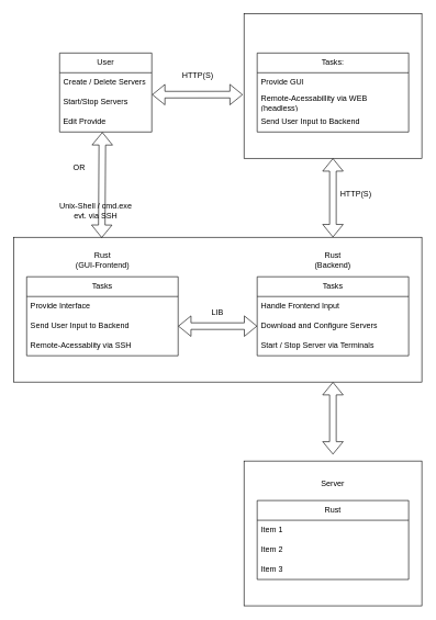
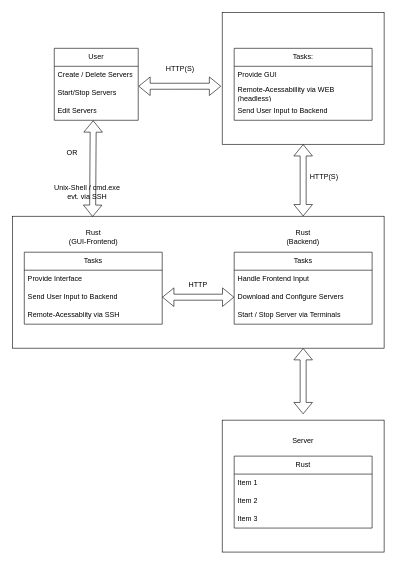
  <mxCell id="0" />
  <mxCell id="1" parent="0" />
  <mxCell id="2" value="User" style="swimlane;fontStyle=0;childLayout=stackLayout;horizontal=1;startSize=30;horizontalStack=0;resizeParent=1;resizeParentMax=0;resizeLast=0;collapsible=1;marginBottom=0;whiteSpace=wrap;html=1;" vertex="1" parent="1"><mxGeometry x="90" y="80" width="140" height="120" as="geometry" /></mxCell>
  <mxCell id="3" value="Create / Delete Servers" style="text;strokeColor=none;fillColor=none;align=left;verticalAlign=middle;spacingLeft=4;spacingRight=4;overflow=hidden;points=[[0,0.5],[1,0.5]];portConstraint=eastwest;rotatable=0;whiteSpace=wrap;html=1;" vertex="1" parent="2"><mxGeometry y="30" width="140" height="30" as="geometry" /></mxCell>
  <mxCell id="4" value="Start/Stop Servers" style="text;strokeColor=none;fillColor=none;align=left;verticalAlign=middle;spacingLeft=4;spacingRight=4;overflow=hidden;points=[[0,0.5],[1,0.5]];portConstraint=eastwest;rotatable=0;whiteSpace=wrap;html=1;" vertex="1" parent="2"><mxGeometry y="60" width="140" height="30" as="geometry" /></mxCell>
- <mxCell id="5" value="Edit Provide" style="text;strokeColor=none;fillColor=none;align=left;verticalAlign=middle;spacingLeft=4;spacingRight=4;overflow=hidden;points=[[0,0.5],[1,0.5]];portConstraint=eastwest;rotatable=0;whiteSpace=wrap;html=1;" vertex="1" parent="2"><mxGeometry y="90" width="140" height="30" as="geometry" /></mxCell>
+ <mxCell id="5" value="Edit Servers" style="text;strokeColor=none;fillColor=none;align=left;verticalAlign=middle;spacingLeft=4;spacingRight=4;overflow=hidden;points=[[0,0.5],[1,0.5]];portConstraint=eastwest;rotatable=0;whiteSpace=wrap;html=1;" vertex="1" parent="2"><mxGeometry y="90" width="140" height="30" as="geometry" /></mxCell>
  <mxCell id="6" value="" style="rounded=0;whiteSpace=wrap;html=1;" vertex="1" parent="1"><mxGeometry x="370" y="20" width="270" height="220" as="geometry" /></mxCell>
  <mxCell id="7" value="Tasks:" style="swimlane;fontStyle=0;childLayout=stackLayout;horizontal=1;startSize=30;horizontalStack=0;resizeParent=1;resizeParentMax=0;resizeLast=0;collapsible=1;marginBottom=0;whiteSpace=wrap;html=1;" vertex="1" parent="1"><mxGeometry x="390" y="80" width="230" height="120" as="geometry" /></mxCell>
  <mxCell id="8" value="Provide GUI" style="text;strokeColor=none;fillColor=none;align=left;verticalAlign=middle;spacingLeft=4;spacingRight=4;overflow=hidden;points=[[0,0.5],[1,0.5]];portConstraint=eastwest;rotatable=0;whiteSpace=wrap;html=1;" vertex="1" parent="7"><mxGeometry y="30" width="230" height="30" as="geometry" /></mxCell>
  <mxCell id="9" value="Remote-Acessabillity via WEB (headless)" style="text;strokeColor=none;fillColor=none;align=left;verticalAlign=middle;spacingLeft=4;spacingRight=4;overflow=hidden;points=[[0,0.5],[1,0.5]];portConstraint=eastwest;rotatable=0;whiteSpace=wrap;html=1;" vertex="1" parent="7"><mxGeometry y="60" width="230" height="30" as="geometry" /></mxCell>
  <mxCell id="10" value="Send User Input to Backend" style="text;strokeColor=none;fillColor=none;align=left;verticalAlign=middle;spacingLeft=4;spacingRight=4;overflow=hidden;points=[[0,0.5],[1,0.5]];portConstraint=eastwest;rotatable=0;whiteSpace=wrap;html=1;" vertex="1" parent="7"><mxGeometry y="90" width="230" height="30" as="geometry" /></mxCell>
  <mxCell id="11" value="" style="rounded=0;whiteSpace=wrap;html=1;" vertex="1" parent="1"><mxGeometry x="370" y="700" width="270" height="220" as="geometry" /></mxCell>
  <mxCell id="12" value="Rust" style="swimlane;fontStyle=0;childLayout=stackLayout;horizontal=1;startSize=30;horizontalStack=0;resizeParent=1;resizeParentMax=0;resizeLast=0;collapsible=1;marginBottom=0;whiteSpace=wrap;html=1;" vertex="1" parent="1"><mxGeometry x="390" y="760" width="230" height="120" as="geometry" /></mxCell>
  <mxCell id="13" value="Item 1" style="text;strokeColor=none;fillColor=none;align=left;verticalAlign=middle;spacingLeft=4;spacingRight=4;overflow=hidden;points=[[0,0.5],[1,0.5]];portConstraint=eastwest;rotatable=0;whiteSpace=wrap;html=1;" vertex="1" parent="12"><mxGeometry y="30" width="230" height="30" as="geometry" /></mxCell>
  <mxCell id="14" value="Item 2" style="text;strokeColor=none;fillColor=none;align=left;verticalAlign=middle;spacingLeft=4;spacingRight=4;overflow=hidden;points=[[0,0.5],[1,0.5]];portConstraint=eastwest;rotatable=0;whiteSpace=wrap;html=1;" vertex="1" parent="12"><mxGeometry y="60" width="230" height="30" as="geometry" /></mxCell>
  <mxCell id="15" value="Item 3" style="text;strokeColor=none;fillColor=none;align=left;verticalAlign=middle;spacingLeft=4;spacingRight=4;overflow=hidden;points=[[0,0.5],[1,0.5]];portConstraint=eastwest;rotatable=0;whiteSpace=wrap;html=1;" vertex="1" parent="12"><mxGeometry y="90" width="230" height="30" as="geometry" /></mxCell>
  <mxCell id="16" value="Server" style="text;html=1;align=center;verticalAlign=middle;whiteSpace=wrap;rounded=0;" vertex="1" parent="1"><mxGeometry x="475" y="720" width="60" height="30" as="geometry" /></mxCell>
  <mxCell id="17" value="" style="shape=flexArrow;endArrow=classic;startArrow=classic;html=1;rounded=0;entryX=0.5;entryY=1;entryDx=0;entryDy=0;" edge="1" parent="1"><mxGeometry width="100" height="100" relative="1" as="geometry"><mxPoint x="505" y="690" as="sourcePoint" /><mxPoint x="505" y="580" as="targetPoint" /></mxGeometry></mxCell>
  <mxCell id="18" value="" style="shape=flexArrow;endArrow=classic;startArrow=classic;html=1;rounded=0;entryX=0.5;entryY=0;entryDx=0;entryDy=0;exitX=0.5;exitY=1;exitDx=0;exitDy=0;" edge="1" parent="1" source="6"><mxGeometry width="100" height="100" relative="1" as="geometry"><mxPoint x="190" y="470" as="sourcePoint" /><mxPoint x="505" y="360" as="targetPoint" /></mxGeometry></mxCell>
  <mxCell id="19" value="" style="rounded=0;whiteSpace=wrap;html=1;" vertex="1" parent="1"><mxGeometry x="20" y="360" width="620" height="220" as="geometry" /></mxCell>
  <mxCell id="20" value="HTTP(S)" style="text;html=1;align=center;verticalAlign=middle;whiteSpace=wrap;rounded=0;" vertex="1" parent="1"><mxGeometry x="510" y="280" width="60" height="30" as="geometry" /></mxCell>
  <mxCell id="21" value="" style="shape=flexArrow;endArrow=classic;startArrow=classic;html=1;rounded=0;entryX=-0.007;entryY=0.56;entryDx=0;entryDy=0;entryPerimeter=0;exitX=1.003;exitY=1.109;exitDx=0;exitDy=0;exitPerimeter=0;" edge="1" parent="1" source="3" target="6"><mxGeometry width="100" height="100" relative="1" as="geometry"><mxPoint x="240" y="150" as="sourcePoint" /><mxPoint x="330" y="260" as="targetPoint" /></mxGeometry></mxCell>
  <mxCell id="22" value="HTTP(S)" style="text;html=1;align=center;verticalAlign=middle;whiteSpace=wrap;rounded=0;" vertex="1" parent="1"><mxGeometry x="270" y="100" width="60" height="30" as="geometry" /></mxCell>
  <mxCell id="23" value="Tasks" style="swimlane;fontStyle=0;childLayout=stackLayout;horizontal=1;startSize=30;horizontalStack=0;resizeParent=1;resizeParentMax=0;resizeLast=0;collapsible=1;marginBottom=0;whiteSpace=wrap;html=1;" vertex="1" parent="1"><mxGeometry x="40" y="420" width="230" height="120" as="geometry" /></mxCell>
  <mxCell id="24" value="Provide Interface" style="text;strokeColor=none;fillColor=none;align=left;verticalAlign=middle;spacingLeft=4;spacingRight=4;overflow=hidden;points=[[0,0.5],[1,0.5]];portConstraint=eastwest;rotatable=0;whiteSpace=wrap;html=1;" vertex="1" parent="23"><mxGeometry y="30" width="230" height="30" as="geometry" /></mxCell>
  <mxCell id="25" value="Send User Input to Backend" style="text;strokeColor=none;fillColor=none;align=left;verticalAlign=middle;spacingLeft=4;spacingRight=4;overflow=hidden;points=[[0,0.5],[1,0.5]];portConstraint=eastwest;rotatable=0;whiteSpace=wrap;html=1;" vertex="1" parent="23"><mxGeometry y="60" width="230" height="30" as="geometry" /></mxCell>
  <mxCell id="26" value="Remote-Acessablity via SSH" style="text;strokeColor=none;fillColor=none;align=left;verticalAlign=middle;spacingLeft=4;spacingRight=4;overflow=hidden;points=[[0,0.5],[1,0.5]];portConstraint=eastwest;rotatable=0;whiteSpace=wrap;html=1;" vertex="1" parent="23"><mxGeometry y="90" width="230" height="30" as="geometry" /></mxCell>
  <mxCell id="27" value="Rust&lt;div&gt;(GUI-Frontend)&lt;/div&gt;" style="text;html=1;align=center;verticalAlign=middle;whiteSpace=wrap;rounded=0;" vertex="1" parent="1"><mxGeometry x="107.5" y="380" width="95" height="30" as="geometry" /></mxCell>
  <mxCell id="28" value="" style="shape=flexArrow;endArrow=classic;startArrow=classic;html=1;rounded=0;exitX=0.216;exitY=0.004;exitDx=0;exitDy=0;entryX=0.464;entryY=1.01;entryDx=0;entryDy=0;entryPerimeter=0;exitPerimeter=0;" edge="1" parent="1" source="19" target="5"><mxGeometry width="100" height="100" relative="1" as="geometry"><mxPoint x="70" y="360" as="sourcePoint" /><mxPoint x="157" y="200" as="targetPoint" /></mxGeometry></mxCell>
  <mxCell id="29" value="Unix-Shell / cmd.exe&lt;div&gt;evt. via SSH&lt;/div&gt;" style="text;html=1;align=center;verticalAlign=middle;whiteSpace=wrap;rounded=0;" vertex="1" parent="1"><mxGeometry x="65" y="305" width="160" height="30" as="geometry" /></mxCell>
  <mxCell id="30" value="" style="shape=flexArrow;endArrow=classic;startArrow=classic;html=1;rounded=0;exitX=1;exitY=0.5;exitDx=0;exitDy=0;entryX=0;entryY=0.5;entryDx=0;entryDy=0;" edge="1" parent="1" source="25" target="35"><mxGeometry width="100" height="100" relative="1" as="geometry"><mxPoint x="305" y="520" as="sourcePoint" /><mxPoint x="355" y="480" as="targetPoint" /></mxGeometry></mxCell>
- <mxCell id="31" value="LIB" style="text;html=1;align=center;verticalAlign=middle;whiteSpace=wrap;rounded=0;" vertex="1" parent="1"><mxGeometry x="300" y="460" width="60" height="30" as="geometry" /></mxCell>
+ <mxCell id="31" value="HTTP" style="text;html=1;align=center;verticalAlign=middle;whiteSpace=wrap;rounded=0;" vertex="1" parent="1"><mxGeometry x="300" y="460" width="60" height="30" as="geometry" /></mxCell>
  <mxCell id="32" value="OR" style="text;html=1;align=center;verticalAlign=middle;whiteSpace=wrap;rounded=0;" vertex="1" parent="1"><mxGeometry x="90" y="240" width="60" height="30" as="geometry" /></mxCell>
  <mxCell id="33" value="Tasks" style="swimlane;fontStyle=0;childLayout=stackLayout;horizontal=1;startSize=30;horizontalStack=0;resizeParent=1;resizeParentMax=0;resizeLast=0;collapsible=1;marginBottom=0;whiteSpace=wrap;html=1;" vertex="1" parent="1"><mxGeometry x="390" y="420" width="230" height="120" as="geometry" /></mxCell>
  <mxCell id="34" value="Handle Frontend Input" style="text;strokeColor=none;fillColor=none;align=left;verticalAlign=middle;spacingLeft=4;spacingRight=4;overflow=hidden;points=[[0,0.5],[1,0.5]];portConstraint=eastwest;rotatable=0;whiteSpace=wrap;html=1;" vertex="1" parent="33"><mxGeometry y="30" width="230" height="30" as="geometry" /></mxCell>
  <mxCell id="35" value="Download and Configure Servers" style="text;strokeColor=none;fillColor=none;align=left;verticalAlign=middle;spacingLeft=4;spacingRight=4;overflow=hidden;points=[[0,0.5],[1,0.5]];portConstraint=eastwest;rotatable=0;whiteSpace=wrap;html=1;" vertex="1" parent="33"><mxGeometry y="60" width="230" height="30" as="geometry" /></mxCell>
  <mxCell id="36" value="Start / Stop Server via Terminals" style="text;strokeColor=none;fillColor=none;align=left;verticalAlign=middle;spacingLeft=4;spacingRight=4;overflow=hidden;points=[[0,0.5],[1,0.5]];portConstraint=eastwest;rotatable=0;whiteSpace=wrap;html=1;" vertex="1" parent="33"><mxGeometry y="90" width="230" height="30" as="geometry" /></mxCell>
  <mxCell id="37" value="Rust&lt;div&gt;(Backend)&lt;/div&gt;" style="text;html=1;align=center;verticalAlign=middle;whiteSpace=wrap;rounded=0;" vertex="1" parent="1"><mxGeometry x="475" y="380" width="60" height="30" as="geometry" /></mxCell>
